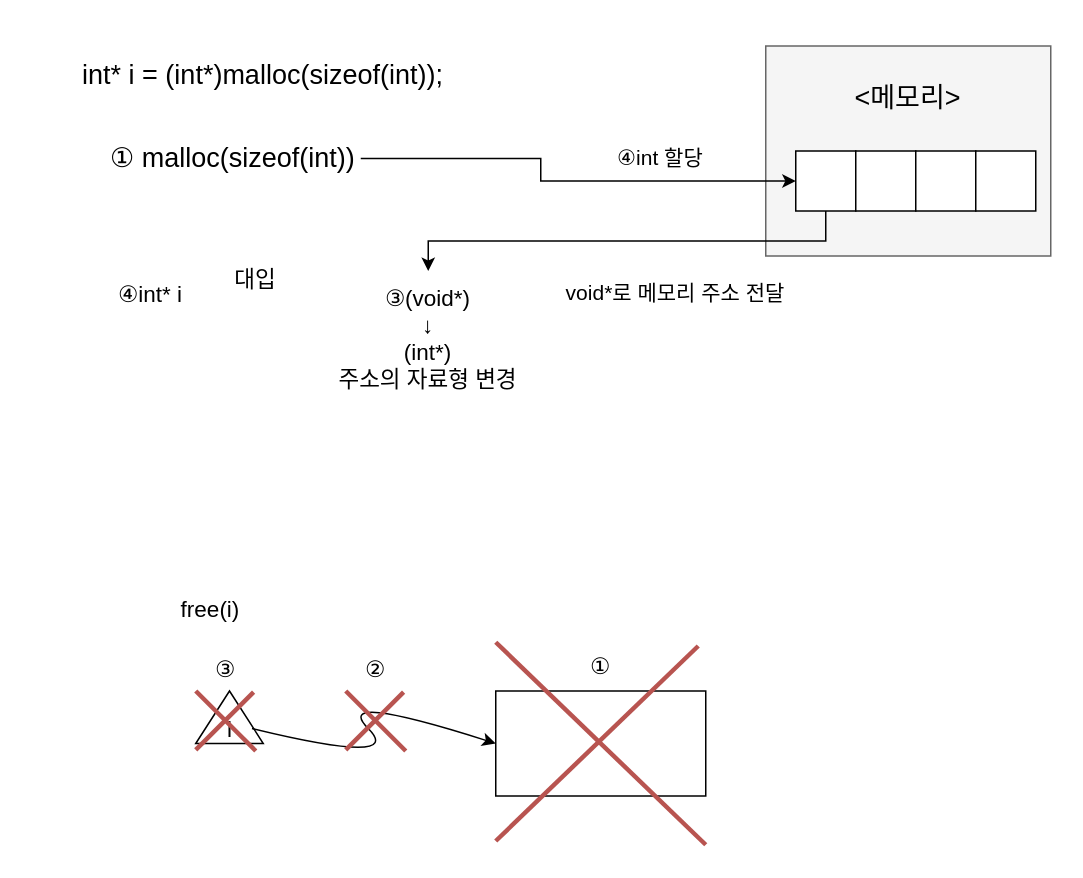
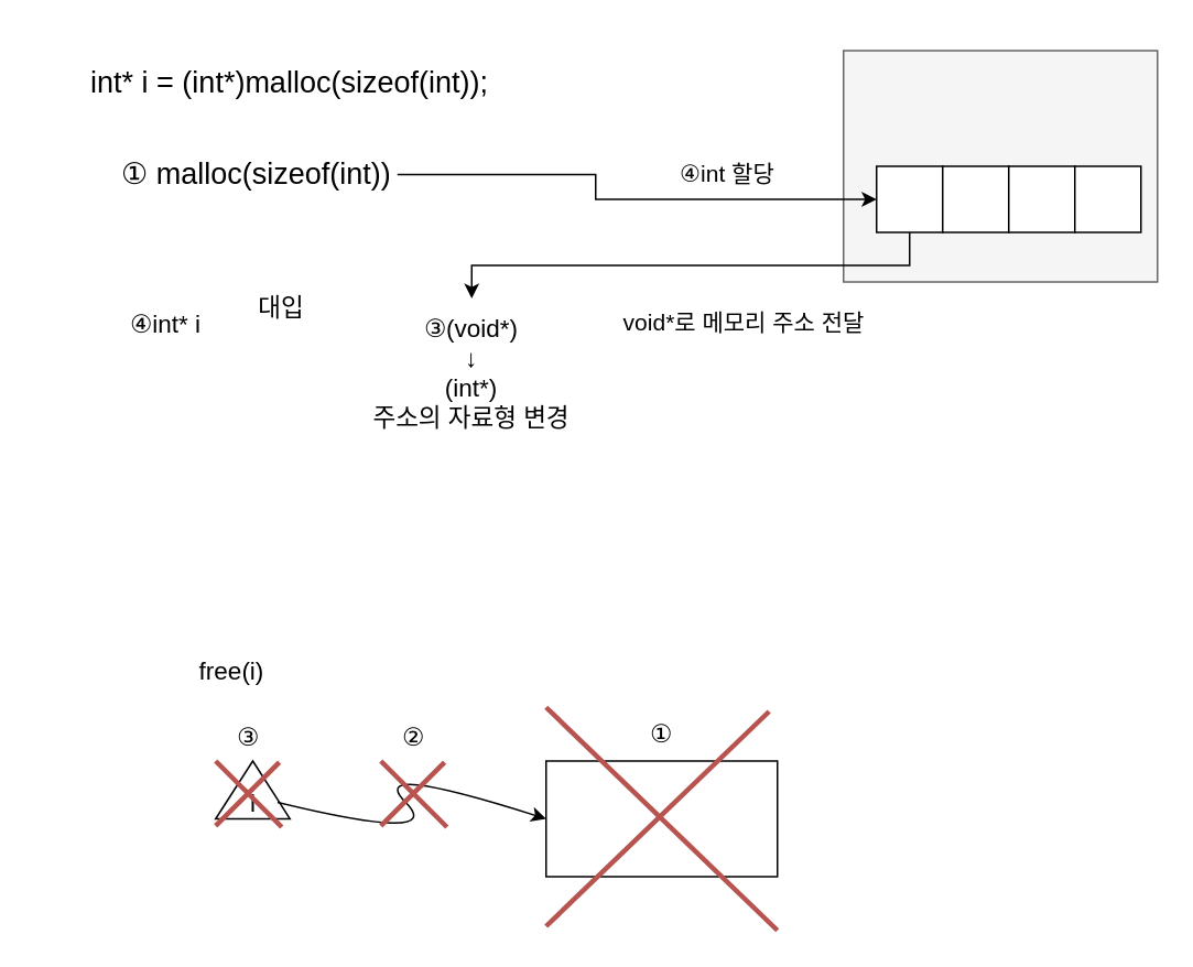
  <mxCell id="0" />
  <mxCell id="1" parent="0" />
  <mxCell id="2" value="" style="rounded=0;whiteSpace=wrap;html=1;fontSize=18;fillColor=#f5f5f5;fontColor=#333333;strokeColor=#666666;" vertex="1" parent="1"><mxGeometry x="510" y="30" width="190" height="140" as="geometry" /></mxCell>
  <mxCell id="3" value=" int* i = (int*)malloc(sizeof(int));" style="text;html=1;strokeColor=none;fillColor=none;align=center;verticalAlign=middle;whiteSpace=wrap;rounded=0;fontSize=18;" vertex="1" parent="1"><mxGeometry x="20" y="20" width="310" height="60" as="geometry" /></mxCell>
  <mxCell id="4" style="edgeStyle=orthogonalEdgeStyle;rounded=0;orthogonalLoop=1;jettySize=auto;html=1;exitX=1;exitY=0.5;exitDx=0;exitDy=0;entryX=0;entryY=0.5;entryDx=0;entryDy=0;fontSize=18;" edge="1" parent="1" source="5" target="8"><mxGeometry relative="1" as="geometry"><Array as="points"><mxPoint x="360" y="105" /><mxPoint x="360" y="120" /></Array></mxGeometry></mxCell>
  <mxCell id="5" value="① malloc(sizeof(int))" style="text;html=1;strokeColor=none;fillColor=none;align=center;verticalAlign=middle;whiteSpace=wrap;rounded=0;fontSize=18;" vertex="1" parent="1"><mxGeometry x="70" y="90" width="170" height="30" as="geometry" /></mxCell>
  <mxCell id="6" value="③(void*)&lt;br style=&quot;font-size: 15px&quot;&gt;↓&lt;br style=&quot;font-size: 15px&quot;&gt;(int*)&lt;br&gt;주소의 자료형 변경" style="text;html=1;strokeColor=none;fillColor=none;align=center;verticalAlign=middle;whiteSpace=wrap;rounded=0;fontSize=15;" vertex="1" parent="1"><mxGeometry x="210" y="180" width="150" height="90" as="geometry" /></mxCell>
  <mxCell id="7" value="" style="group" vertex="1" connectable="0" parent="1"><mxGeometry x="530" y="100" width="160" height="40" as="geometry" /></mxCell>
  <mxCell id="8" value="" style="rounded=0;whiteSpace=wrap;html=1;fontSize=18;align=left;" vertex="1" parent="7"><mxGeometry width="40" height="40" as="geometry" /></mxCell>
  <mxCell id="9" value="" style="rounded=0;whiteSpace=wrap;html=1;fontSize=18;align=left;" vertex="1" parent="7"><mxGeometry x="40" width="40" height="40" as="geometry" /></mxCell>
  <mxCell id="10" value="" style="rounded=0;whiteSpace=wrap;html=1;fontSize=18;align=left;" vertex="1" parent="7"><mxGeometry x="80" width="40" height="40" as="geometry" /></mxCell>
  <mxCell id="11" value="" style="rounded=0;whiteSpace=wrap;html=1;fontSize=18;align=left;" vertex="1" parent="7"><mxGeometry x="120" width="40" height="40" as="geometry" /></mxCell>
- <mxCell id="12" value="&amp;lt;메모리&amp;gt;" style="text;html=1;strokeColor=none;fillColor=none;align=center;verticalAlign=middle;whiteSpace=wrap;rounded=0;fontSize=18;" vertex="1" parent="1"><mxGeometry x="565" y="50" width="80" height="30" as="geometry" /></mxCell>
  <mxCell id="13" value="④int 할당" style="text;html=1;strokeColor=none;fillColor=none;align=center;verticalAlign=middle;whiteSpace=wrap;rounded=0;fontSize=14;" vertex="1" parent="1"><mxGeometry x="380" y="90" width="120" height="30" as="geometry" /></mxCell>
  <mxCell id="14" style="edgeStyle=orthogonalEdgeStyle;rounded=0;orthogonalLoop=1;jettySize=auto;html=1;exitX=0.5;exitY=1;exitDx=0;exitDy=0;fontSize=14;" edge="1" parent="1" source="8" target="6"><mxGeometry relative="1" as="geometry" /></mxCell>
  <mxCell id="15" value="void*로 메모리 주소 전달" style="text;html=1;strokeColor=none;fillColor=none;align=center;verticalAlign=middle;whiteSpace=wrap;rounded=0;fontSize=14;" vertex="1" parent="1"><mxGeometry x="370" y="180" width="160" height="30" as="geometry" /></mxCell>
  <mxCell id="16" value="&lt;span style=&quot;font-size: 15px;&quot;&gt;④int* i&lt;/span&gt;" style="text;html=1;strokeColor=none;fillColor=none;align=center;verticalAlign=middle;whiteSpace=wrap;rounded=0;fontSize=15;" vertex="1" parent="1"><mxGeometry x="70" y="180" width="60" height="30" as="geometry" /></mxCell>
  <mxCell id="17" value="대입" style="text;html=1;strokeColor=none;fillColor=none;align=center;verticalAlign=middle;whiteSpace=wrap;rounded=0;fontSize=15;" vertex="1" parent="1"><mxGeometry x="140" y="170" width="60" height="30" as="geometry" /></mxCell>
  <mxCell id="18" value="free(i)" style="text;html=1;strokeColor=none;fillColor=none;align=center;verticalAlign=middle;whiteSpace=wrap;rounded=0;fontSize=15;" vertex="1" parent="1"><mxGeometry x="110" y="390" width="60" height="30" as="geometry" /></mxCell>
  <mxCell id="19" value="" style="group" vertex="1" connectable="0" parent="1"><mxGeometry x="130" y="460" width="45" height="40" as="geometry" /></mxCell>
  <mxCell id="20" value="" style="triangle;whiteSpace=wrap;html=1;fontSize=15;align=left;rotation=-90;" vertex="1" parent="19"><mxGeometry x="5" y="-5" width="35" height="45" as="geometry" /></mxCell>
  <mxCell id="21" value="i" style="text;html=1;strokeColor=none;fillColor=none;align=center;verticalAlign=middle;whiteSpace=wrap;rounded=0;fontSize=15;" vertex="1" parent="19"><mxGeometry x="7.5" y="10" width="30" height="30" as="geometry" /></mxCell>
  <mxCell id="22" value="" style="rounded=0;whiteSpace=wrap;html=1;fontSize=15;align=left;" vertex="1" parent="1"><mxGeometry x="330" y="460" width="140" height="70" as="geometry" /></mxCell>
  <mxCell id="23" value="" style="curved=1;endArrow=classic;html=1;rounded=0;fontSize=15;entryX=0;entryY=0.5;entryDx=0;entryDy=0;exitX=1;exitY=0.5;exitDx=0;exitDy=0;" edge="1" parent="1" source="21" target="22"><mxGeometry width="50" height="50" relative="1" as="geometry"><mxPoint x="220" y="510" as="sourcePoint" /><mxPoint x="270" y="460" as="targetPoint" /><Array as="points"><mxPoint x="270" y="510" /><mxPoint x="220" y="460" /></Array></mxGeometry></mxCell>
  <mxCell id="24" value="" style="group" vertex="1" connectable="0" parent="1"><mxGeometry x="330" y="427.5" width="140" height="135" as="geometry" /></mxCell>
  <mxCell id="25" value="" style="endArrow=none;html=1;rounded=0;fontSize=15;fillColor=#f8cecc;strokeColor=#b85450;strokeWidth=3;" edge="1" parent="24"><mxGeometry width="50" height="50" relative="1" as="geometry"><mxPoint y="132.5" as="sourcePoint" /><mxPoint x="135" y="2.5" as="targetPoint" /></mxGeometry></mxCell>
  <mxCell id="26" value="" style="endArrow=none;html=1;rounded=0;fontSize=15;fillColor=#f8cecc;strokeColor=#b85450;strokeWidth=3;" edge="1" parent="24"><mxGeometry width="50" height="50" relative="1" as="geometry"><mxPoint as="sourcePoint" /><mxPoint x="140" y="135" as="targetPoint" /></mxGeometry></mxCell>
  <mxCell id="27" value="①" style="text;html=1;strokeColor=none;fillColor=none;align=center;verticalAlign=middle;whiteSpace=wrap;rounded=0;fontSize=15;" vertex="1" parent="24"><mxGeometry x="55" width="30" height="30" as="geometry" /></mxCell>
  <mxCell id="28" value="" style="group" vertex="1" connectable="0" parent="1"><mxGeometry x="230" y="460" width="40" height="40" as="geometry" /></mxCell>
  <mxCell id="29" value="" style="endArrow=none;html=1;rounded=0;fontSize=15;fillColor=#f8cecc;strokeColor=#b85450;strokeWidth=3;" edge="1" parent="28"><mxGeometry width="50" height="50" relative="1" as="geometry"><mxPoint y="39.259" as="sourcePoint" /><mxPoint x="38.571" y="0.741" as="targetPoint" /></mxGeometry></mxCell>
  <mxCell id="30" value="" style="endArrow=none;html=1;rounded=0;fontSize=15;fillColor=#f8cecc;strokeColor=#b85450;strokeWidth=3;" edge="1" parent="28"><mxGeometry width="50" height="50" relative="1" as="geometry"><mxPoint as="sourcePoint" /><mxPoint x="40" y="40" as="targetPoint" /></mxGeometry></mxCell>
  <mxCell id="31" value="" style="group" vertex="1" connectable="0" parent="1"><mxGeometry x="130" y="460" width="40" height="40" as="geometry" /></mxCell>
  <mxCell id="32" value="" style="endArrow=none;html=1;rounded=0;fontSize=15;fillColor=#f8cecc;strokeColor=#b85450;strokeWidth=3;" edge="1" parent="31"><mxGeometry width="50" height="50" relative="1" as="geometry"><mxPoint y="39.259" as="sourcePoint" /><mxPoint x="38.571" y="0.741" as="targetPoint" /></mxGeometry></mxCell>
  <mxCell id="33" value="" style="endArrow=none;html=1;rounded=0;fontSize=15;fillColor=#f8cecc;strokeColor=#b85450;strokeWidth=3;" edge="1" parent="31"><mxGeometry width="50" height="50" relative="1" as="geometry"><mxPoint as="sourcePoint" /><mxPoint x="40" y="40" as="targetPoint" /></mxGeometry></mxCell>
  <mxCell id="34" value="②" style="text;html=1;strokeColor=none;fillColor=none;align=center;verticalAlign=middle;whiteSpace=wrap;rounded=0;fontSize=15;" vertex="1" parent="1"><mxGeometry x="235" y="430" width="30" height="30" as="geometry" /></mxCell>
  <mxCell id="35" value="③" style="text;html=1;strokeColor=none;fillColor=none;align=center;verticalAlign=middle;whiteSpace=wrap;rounded=0;fontSize=15;" vertex="1" parent="1"><mxGeometry x="135" y="430" width="30" height="30" as="geometry" /></mxCell>
